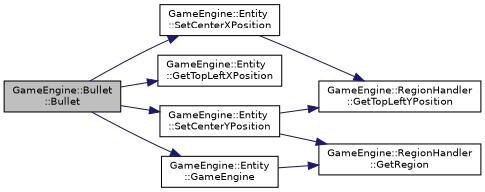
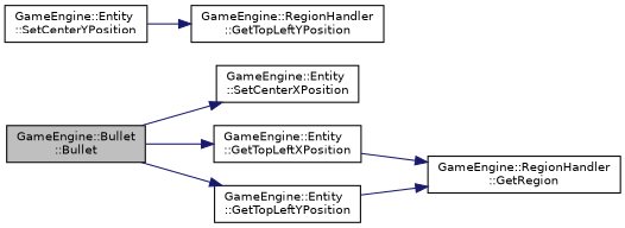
  digraph {
    rankdir=LR
    node [color=black fillcolor=white fontname=Helvetica fontsize=10 shape=record style=filled]
    edge [color=midnightblue fontname=Helvetica fontsize=10 labelfontname=Helvetica labelfontsize=10 style=solid]
    n1 [fillcolor=grey75 fontcolor=black height=0.2 label="GameEngine::Bullet\l::Bullet" width=0.4]
    n2 [height=0.2 label="GameEngine::Entity\l::SetCenterXPosition" width=0.4]
    n3 [height=0.2 label="GameEngine::Entity\l::GetTopLeftXPosition" width=0.4]
    n4 [height=0.2 label="GameEngine::Entity\l::SetCenterYPosition" width=0.4]
-   n5 [height=0.2 label="GameEngine::Entity\l::GameEngine" width=0.4]
+   n5 [height=0.2 label="GameEngine::Entity\l::GetTopLeftYPosition" width=0.4]
    n6 [height=0.2 label="GameEngine::RegionHandler\l::GetTopLeftYPosition" width=0.4]
    n7 [height=0.2 label="GameEngine::RegionHandler\l::GetRegion" width=0.4]
    n1 -> n2
    n1 -> n3
-   n1 -> n4
    n1 -> n5
-   n2 -> n6
    n4 -> n6
-   n4 -> n7
+   n3 -> n7
    n5 -> n7
  }
